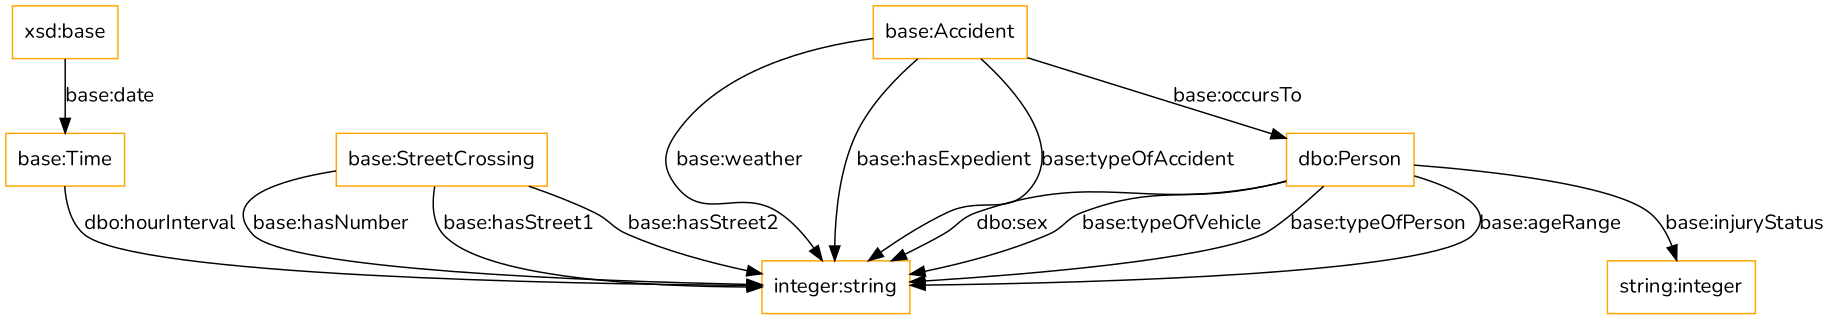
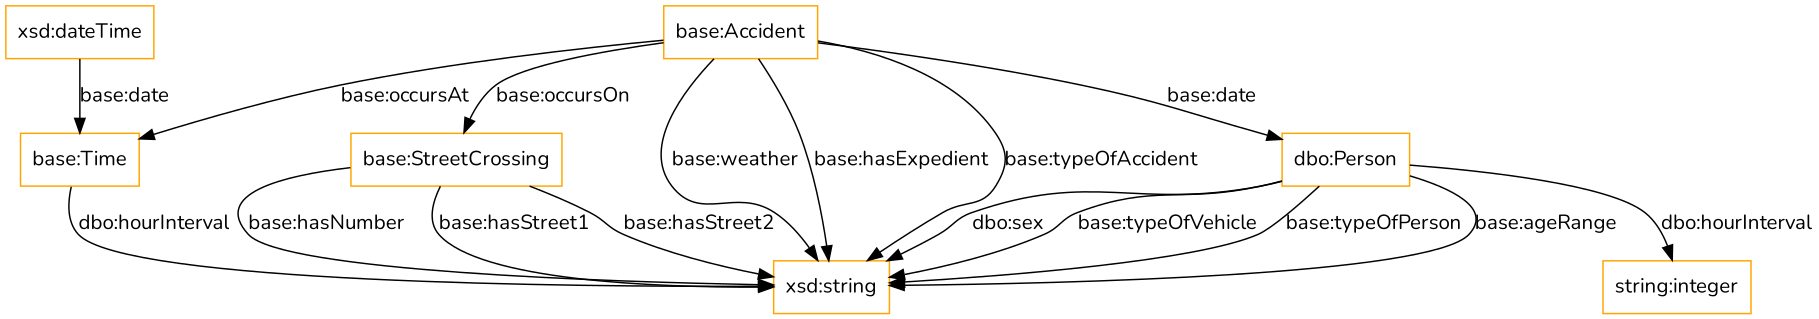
  digraph {
    fontname=Nunito
    rankdir=TB
    node [color=orange fontname=Nunito shape=rectangle]
    edge [fontname=Nunito]
    "base:Time"
-   "xsd:string" [label="integer:string"]
-   "xsd:dateTime" [label="xsd:base"]
+   "xsd:string"
+   "xsd:dateTime"
    "base:StreetCrossing"
    "base:Accident"
    "dbo:Person"
    n7 [label="string:integer"]
    "base:Time" -> "xsd:string" [label="dbo:hourInterval"]
    "xsd:dateTime" -> "base:Time" [label="base:date"]
    "base:StreetCrossing" -> "xsd:string" [label="base:hasNumber"]
    "base:StreetCrossing" -> "xsd:string" [label="base:hasStreet1"]
    "base:StreetCrossing" -> "xsd:string" [label="base:hasStreet2"]
+   "base:Accident" -> "base:Time" [label="base:occursAt"]
    "base:Accident" -> "xsd:string" [label="base:weather"]
    "base:Accident" -> "xsd:string" [label="base:hasExpedient"]
    "base:Accident" -> "xsd:string" [label="base:typeOfAccident"]
-   "base:Accident" -> "dbo:Person" [label="base:occursTo"]
+   "base:Accident" -> "base:StreetCrossing" [label="base:occursOn"]
+   "base:Accident" -> "dbo:Person" [label="base:date"]
    "dbo:Person" -> "xsd:string" [label="dbo:sex"]
    "dbo:Person" -> "xsd:string" [label="base:typeOfVehicle"]
    "dbo:Person" -> "xsd:string" [label="base:typeOfPerson"]
    "dbo:Person" -> "xsd:string" [label="base:ageRange"]
-   "dbo:Person" -> n7 [label="base:injuryStatus"]
+   "dbo:Person" -> n7 [label="dbo:hourInterval"]
  }
